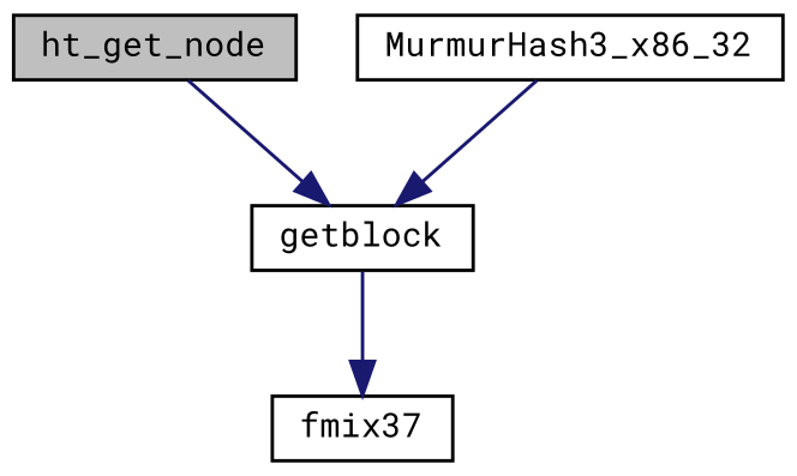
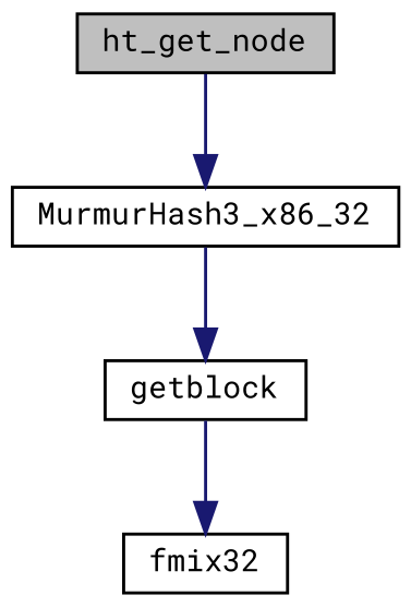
  digraph {
    fontname="Roboto Mono"
    rankdir=TB
    node [color=black fillcolor=white fontname="Roboto Mono" fontsize=10 shape=record style=filled]
    edge [color=midnightblue fontname="Roboto Mono" fontsize=10 labelfontname=Helvetica labelfontsize=10 style=solid]
    n1 [fillcolor=grey75 fontcolor=black height=0.2 label=ht_get_node width=0.4]
    n2 [height=0.2 label=MurmurHash3_x86_32 width=0.4]
    n3 [height=0.2 label=getblock width=0.4]
-   n4 [height=0.2 label=fmix37 width=0.4]
-   n1 -> n3
+   n4 [height=0.2 label=fmix32 width=0.4]
+   n1 -> n2
    n2 -> n3
    n3 -> n4
  }
